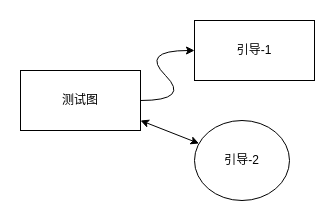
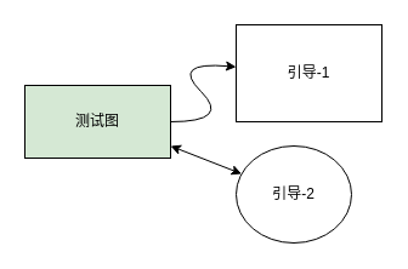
  <mxCell id="0" />
  <mxCell id="1" parent="0" />
- <mxCell id="2" value="测试图" style="rounded=0;whiteSpace=wrap;html=1;" vertex="1" parent="1"><mxGeometry x="20" y="70" width="120" height="60" as="geometry" /></mxCell>
+ <mxCell id="2" value="测试图" style="rounded=0;whiteSpace=wrap;html=1;fillColor=#d5e8d4;" vertex="1" parent="1"><mxGeometry x="20" y="70" width="120" height="60" as="geometry" /></mxCell>
  <mxCell id="3" value="" style="curved=1;endArrow=classic;html=1;rounded=0;" edge="1" parent="1" target="4"><mxGeometry width="50" height="50" relative="1" as="geometry"><mxPoint x="140" y="100" as="sourcePoint" /><mxPoint x="190" y="50" as="targetPoint" /><Array as="points"><mxPoint x="190" y="100" /><mxPoint x="140" y="50" /></Array></mxGeometry></mxCell>
- <mxCell id="4" value="引导-1" style="rounded=0;whiteSpace=wrap;html=1;" vertex="1" parent="1"><mxGeometry x="194" y="20" width="120" height="60" as="geometry" /></mxCell>
+ <mxCell id="4" value="引导-1" style="rounded=0;whiteSpace=wrap;html=1;" vertex="1" parent="1"><mxGeometry x="194" y="20" width="120" height="80" as="geometry" /></mxCell>
  <mxCell id="5" value="" style="endArrow=classic;startArrow=classic;html=1;rounded=0;" edge="1" parent="1" target="6"><mxGeometry width="50" height="50" relative="1" as="geometry"><mxPoint x="140" y="120" as="sourcePoint" /><mxPoint x="200" y="150" as="targetPoint" /></mxGeometry></mxCell>
  <mxCell id="6" value="引导-2" style="ellipse;whiteSpace=wrap;html=1;" vertex="1" parent="1"><mxGeometry x="194" y="120" width="95" height="80" as="geometry" /></mxCell>
